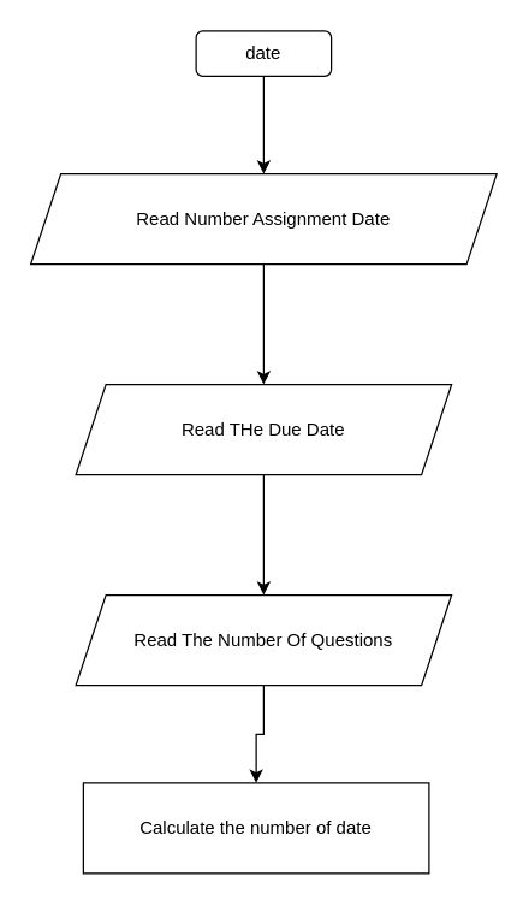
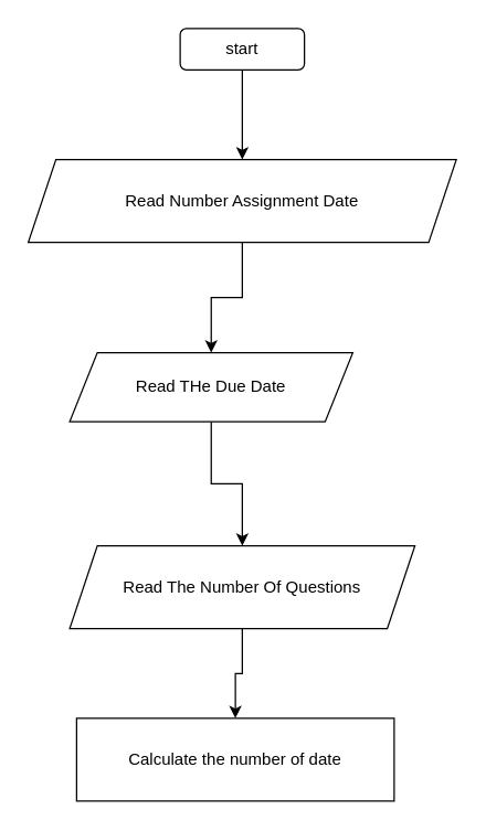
  <mxCell id="0" />
  <mxCell id="1" parent="0" />
  <mxCell id="2" value="" style="edgeStyle=orthogonalEdgeStyle;rounded=0;orthogonalLoop=1;jettySize=auto;html=1;" edge="1" parent="1" source="3" target="5"><mxGeometry relative="1" as="geometry" /></mxCell>
- <mxCell id="3" value="date" style="rounded=1;whiteSpace=wrap;html=1;" vertex="1" parent="1"><mxGeometry x="130" y="20" width="90" height="30" as="geometry" /></mxCell>
+ <mxCell id="3" value="start" style="rounded=1;whiteSpace=wrap;html=1;" vertex="1" parent="1"><mxGeometry x="130" y="20" width="90" height="30" as="geometry" /></mxCell>
  <mxCell id="4" value="" style="edgeStyle=orthogonalEdgeStyle;rounded=0;orthogonalLoop=1;jettySize=auto;html=1;" edge="1" parent="1" source="5" target="7"><mxGeometry relative="1" as="geometry" /></mxCell>
  <mxCell id="5" value="Read Number Assignment Date" style="shape=parallelogram;perimeter=parallelogramPerimeter;whiteSpace=wrap;html=1;fixedSize=1;rounded=1;arcSize=0;" vertex="1" parent="1"><mxGeometry x="20" y="115" width="310" height="60" as="geometry" /></mxCell>
  <mxCell id="6" value="" style="edgeStyle=orthogonalEdgeStyle;rounded=0;orthogonalLoop=1;jettySize=auto;html=1;" edge="1" parent="1" source="7" target="9"><mxGeometry relative="1" as="geometry" /></mxCell>
- <mxCell id="7" value="Read THe Due Date" style="shape=parallelogram;perimeter=parallelogramPerimeter;whiteSpace=wrap;html=1;fixedSize=1;rounded=1;arcSize=0;" vertex="1" parent="1"><mxGeometry x="50" y="255" width="250" height="60" as="geometry" /></mxCell>
+ <mxCell id="7" value="Read THe Due Date" style="shape=parallelogram;perimeter=parallelogramPerimeter;whiteSpace=wrap;html=1;fixedSize=1;rounded=1;arcSize=0;" vertex="1" parent="1"><mxGeometry x="50" y="255" width="205" height="50" as="geometry" /></mxCell>
  <mxCell id="8" value="" style="edgeStyle=orthogonalEdgeStyle;rounded=0;orthogonalLoop=1;jettySize=auto;html=1;" edge="1" parent="1" source="9" target="10"><mxGeometry relative="1" as="geometry" /></mxCell>
  <mxCell id="9" value="Read The Number Of Questions" style="shape=parallelogram;perimeter=parallelogramPerimeter;whiteSpace=wrap;html=1;fixedSize=1;rounded=1;arcSize=0;" vertex="1" parent="1"><mxGeometry x="50" y="395" width="250" height="60" as="geometry" /></mxCell>
  <mxCell id="10" value="Calculate the number of date" style="rounded=1;whiteSpace=wrap;html=1;arcSize=0;" vertex="1" parent="1"><mxGeometry x="55" y="520" width="230" height="60" as="geometry" /></mxCell>
